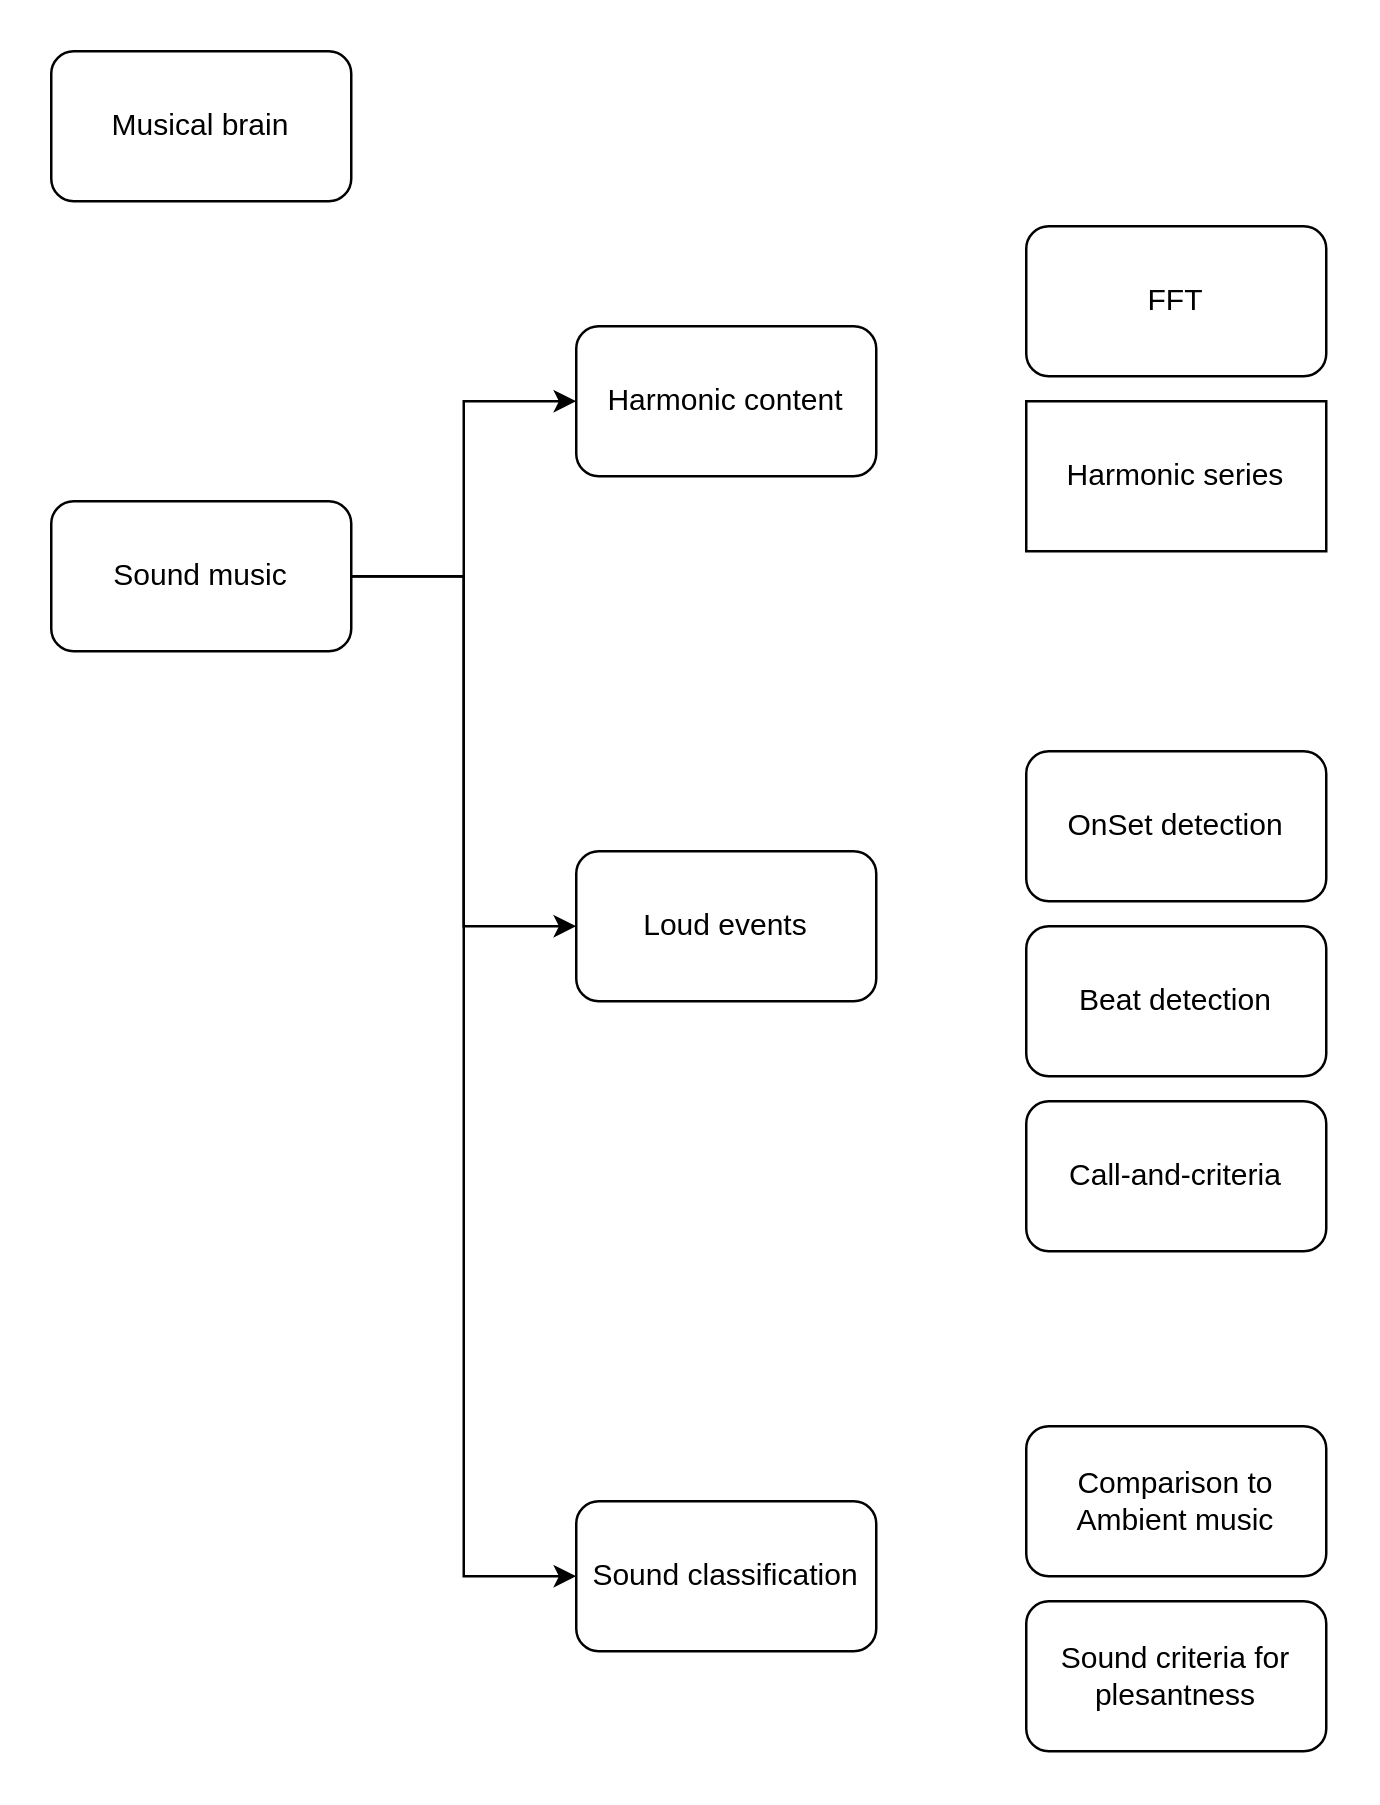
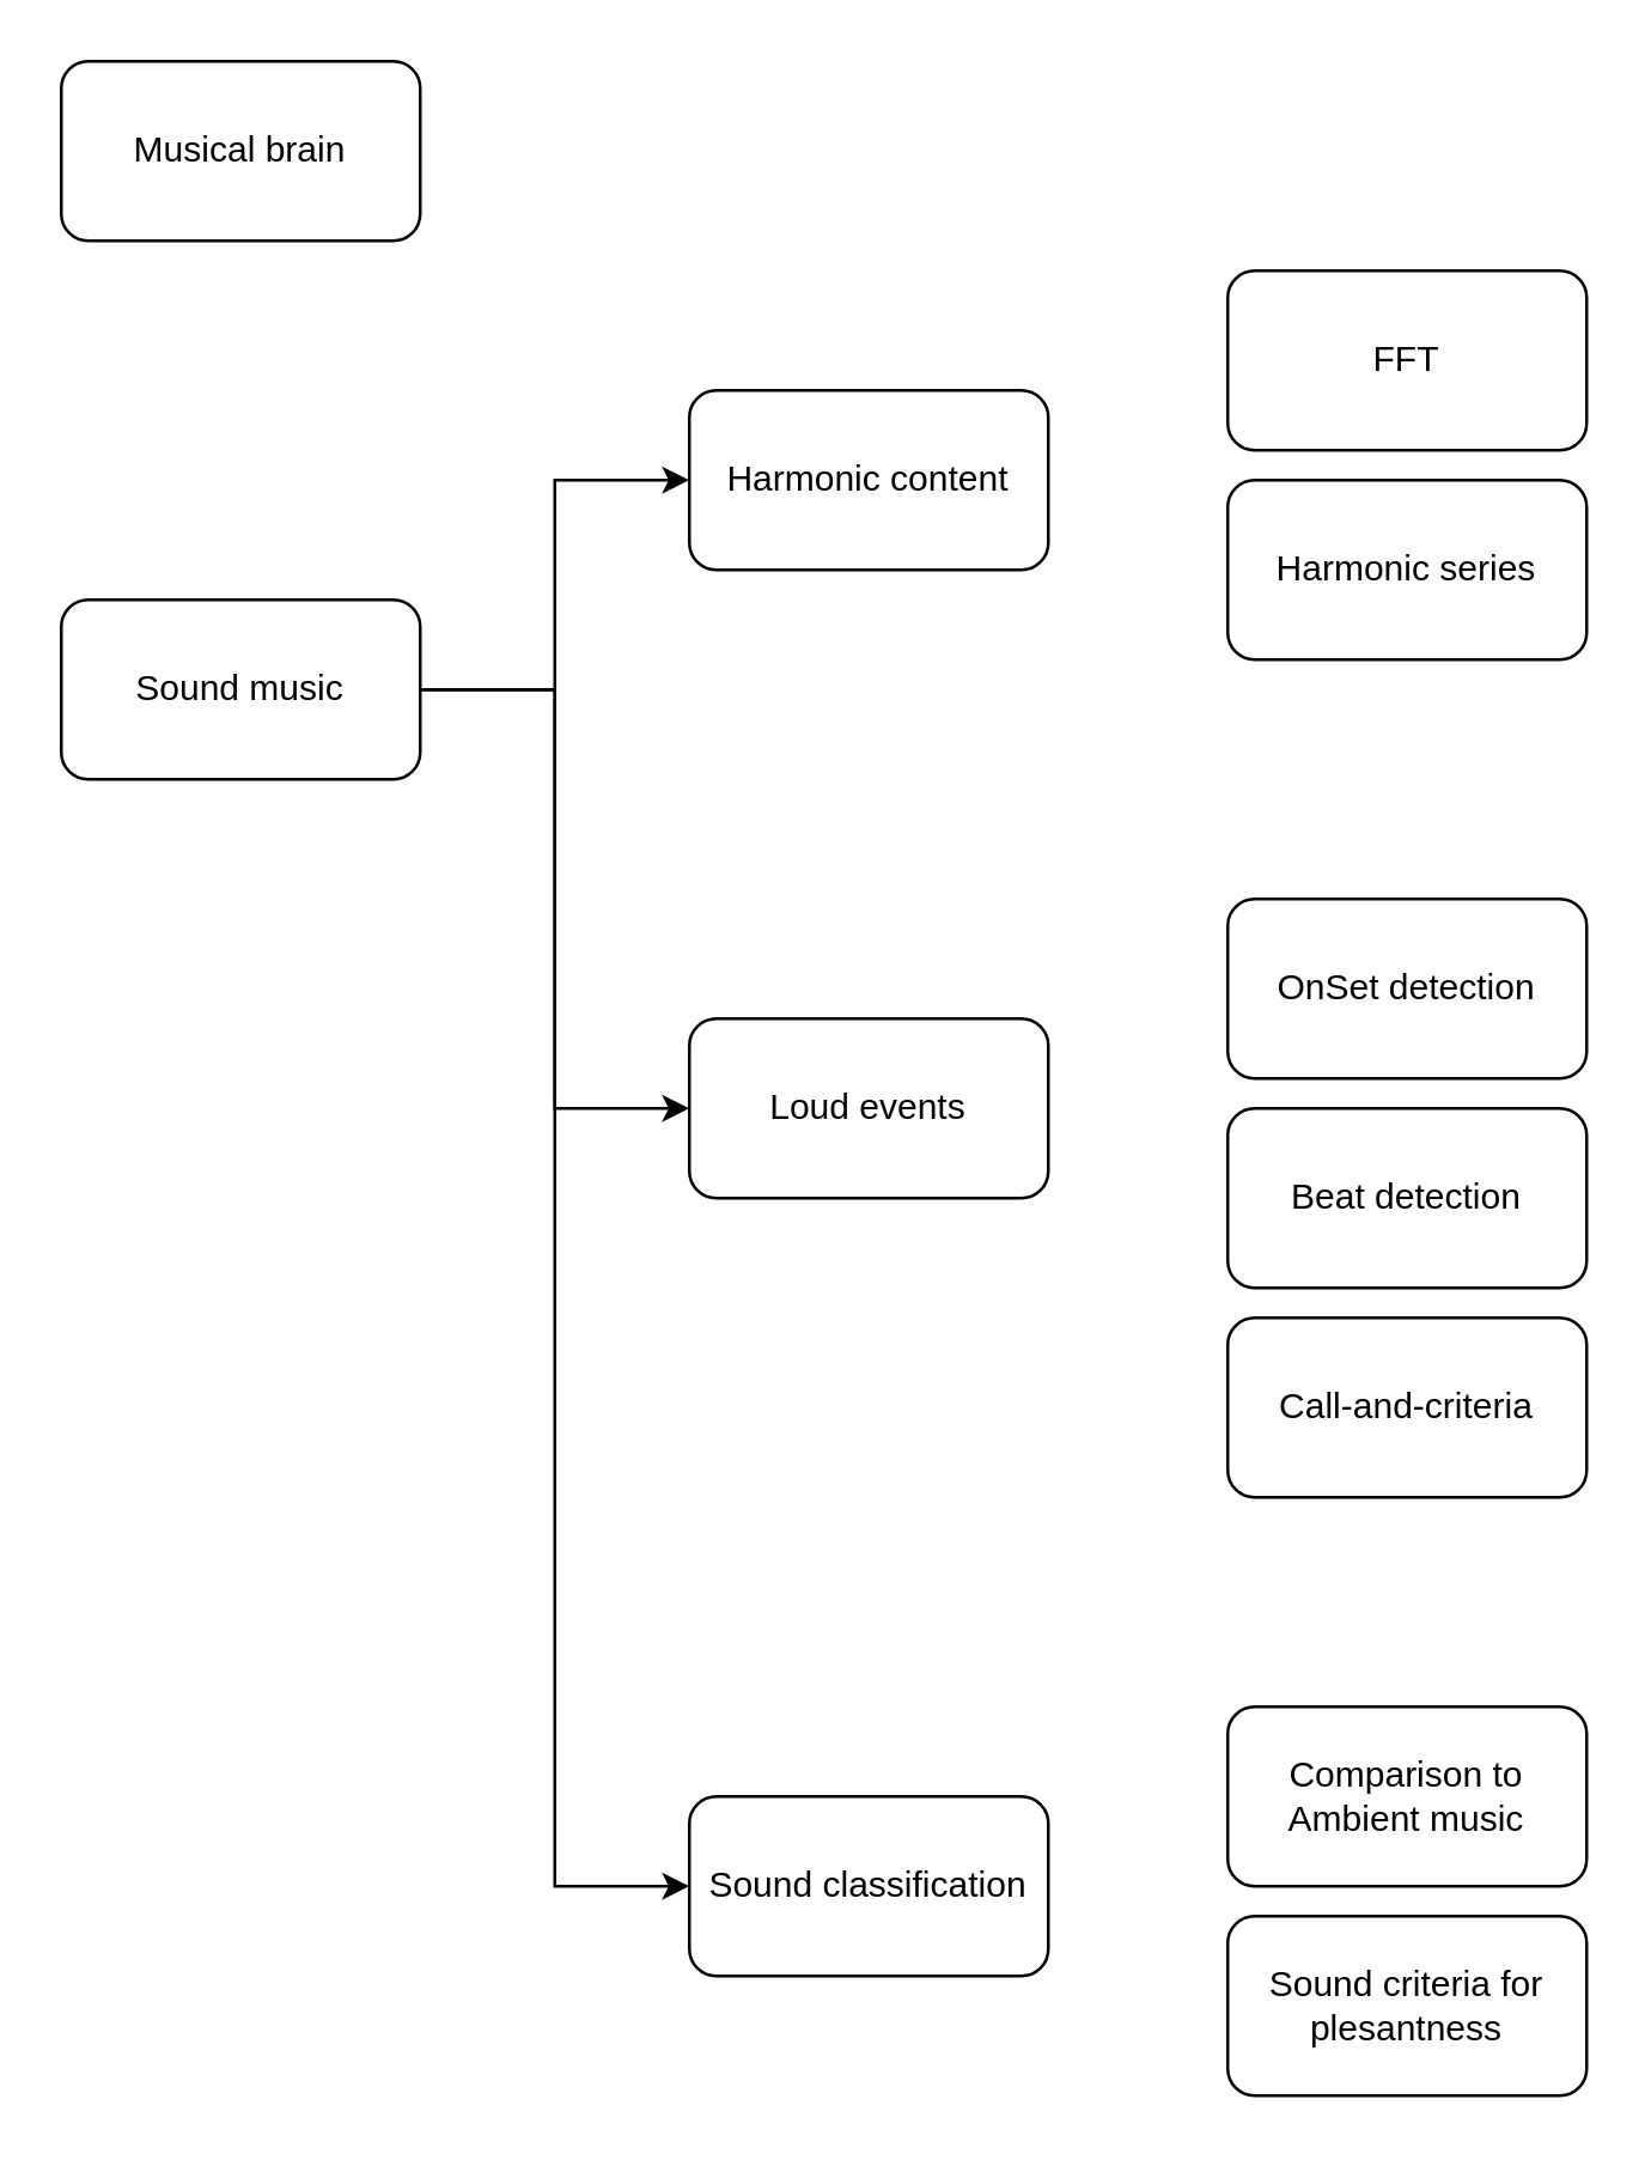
  <mxCell id="0" />
  <mxCell id="1" parent="0" />
  <mxCell id="2" value="Musical brain" style="rounded=1;whiteSpace=wrap;html=1;" vertex="1" parent="1"><mxGeometry x="20" y="20" width="120" height="60" as="geometry" /></mxCell>
  <mxCell id="3" style="edgeStyle=orthogonalEdgeStyle;rounded=0;orthogonalLoop=1;jettySize=auto;html=1;entryX=0;entryY=0.5;entryDx=0;entryDy=0;" edge="1" parent="1" source="6" target="7"><mxGeometry relative="1" as="geometry" /></mxCell>
  <mxCell id="4" style="edgeStyle=orthogonalEdgeStyle;rounded=0;orthogonalLoop=1;jettySize=auto;html=1;entryX=0;entryY=0.5;entryDx=0;entryDy=0;" edge="1" parent="1" source="6" target="9"><mxGeometry relative="1" as="geometry" /></mxCell>
  <mxCell id="5" style="edgeStyle=orthogonalEdgeStyle;rounded=0;orthogonalLoop=1;jettySize=auto;html=1;entryX=0;entryY=0.5;entryDx=0;entryDy=0;" edge="1" parent="1" source="6" target="8"><mxGeometry relative="1" as="geometry" /></mxCell>
  <mxCell id="6" value="Sound music" style="rounded=1;whiteSpace=wrap;html=1;" vertex="1" parent="1"><mxGeometry x="20" y="200" width="120" height="60" as="geometry" /></mxCell>
  <mxCell id="7" value="Harmonic content" style="rounded=1;whiteSpace=wrap;html=1;" vertex="1" parent="1"><mxGeometry x="230" y="130" width="120" height="60" as="geometry" /></mxCell>
  <mxCell id="8" value="Loud events" style="rounded=1;whiteSpace=wrap;html=1;" vertex="1" parent="1"><mxGeometry x="230" y="340" width="120" height="60" as="geometry" /></mxCell>
  <mxCell id="9" value="Sound classification" style="rounded=1;whiteSpace=wrap;html=1;" vertex="1" parent="1"><mxGeometry x="230" y="600" width="120" height="60" as="geometry" /></mxCell>
  <mxCell id="10" value="FFT" style="rounded=1;whiteSpace=wrap;html=1;" vertex="1" parent="1"><mxGeometry x="410" y="90" width="120" height="60" as="geometry" /></mxCell>
- <mxCell id="11" value="Harmonic series" style="whiteSpace=wrap;html=1;rounded=0;" vertex="1" parent="1"><mxGeometry x="410" y="160" width="120" height="60" as="geometry" /></mxCell>
+ <mxCell id="11" value="Harmonic series" style="rounded=1;whiteSpace=wrap;html=1;" vertex="1" parent="1"><mxGeometry x="410" y="160" width="120" height="60" as="geometry" /></mxCell>
  <mxCell id="12" value="OnSet detection" style="rounded=1;whiteSpace=wrap;html=1;" vertex="1" parent="1"><mxGeometry x="410" y="300" width="120" height="60" as="geometry" /></mxCell>
  <mxCell id="13" value="Beat detection" style="rounded=1;whiteSpace=wrap;html=1;" vertex="1" parent="1"><mxGeometry x="410" y="370" width="120" height="60" as="geometry" /></mxCell>
  <mxCell id="14" value="Call-and-criteria" style="rounded=1;whiteSpace=wrap;html=1;" vertex="1" parent="1"><mxGeometry x="410" y="440" width="120" height="60" as="geometry" /></mxCell>
  <mxCell id="15" value="Comparison to Ambient music" style="rounded=1;whiteSpace=wrap;html=1;" vertex="1" parent="1"><mxGeometry x="410" y="570" width="120" height="60" as="geometry" /></mxCell>
  <mxCell id="16" value="Sound criteria for plesantness" style="rounded=1;whiteSpace=wrap;html=1;" vertex="1" parent="1"><mxGeometry x="410" y="640" width="120" height="60" as="geometry" /></mxCell>
